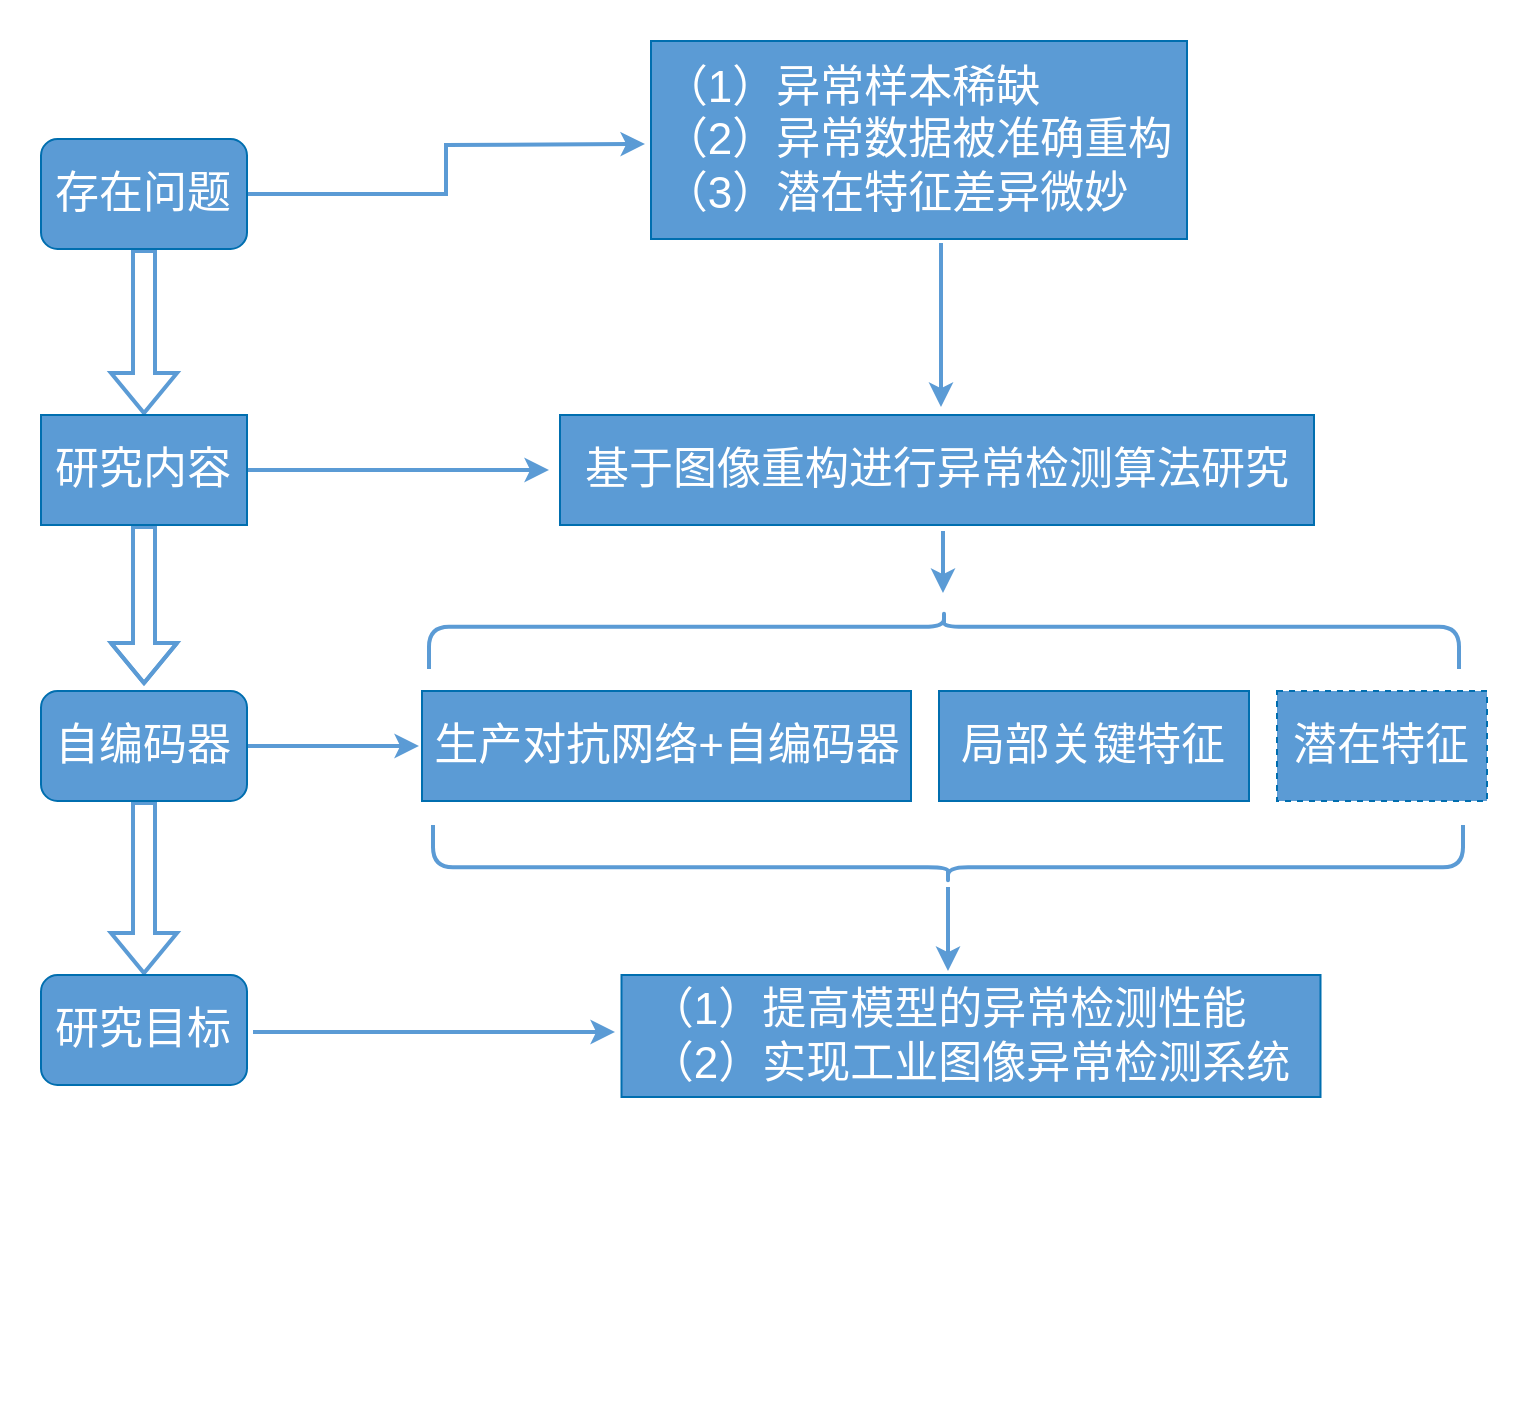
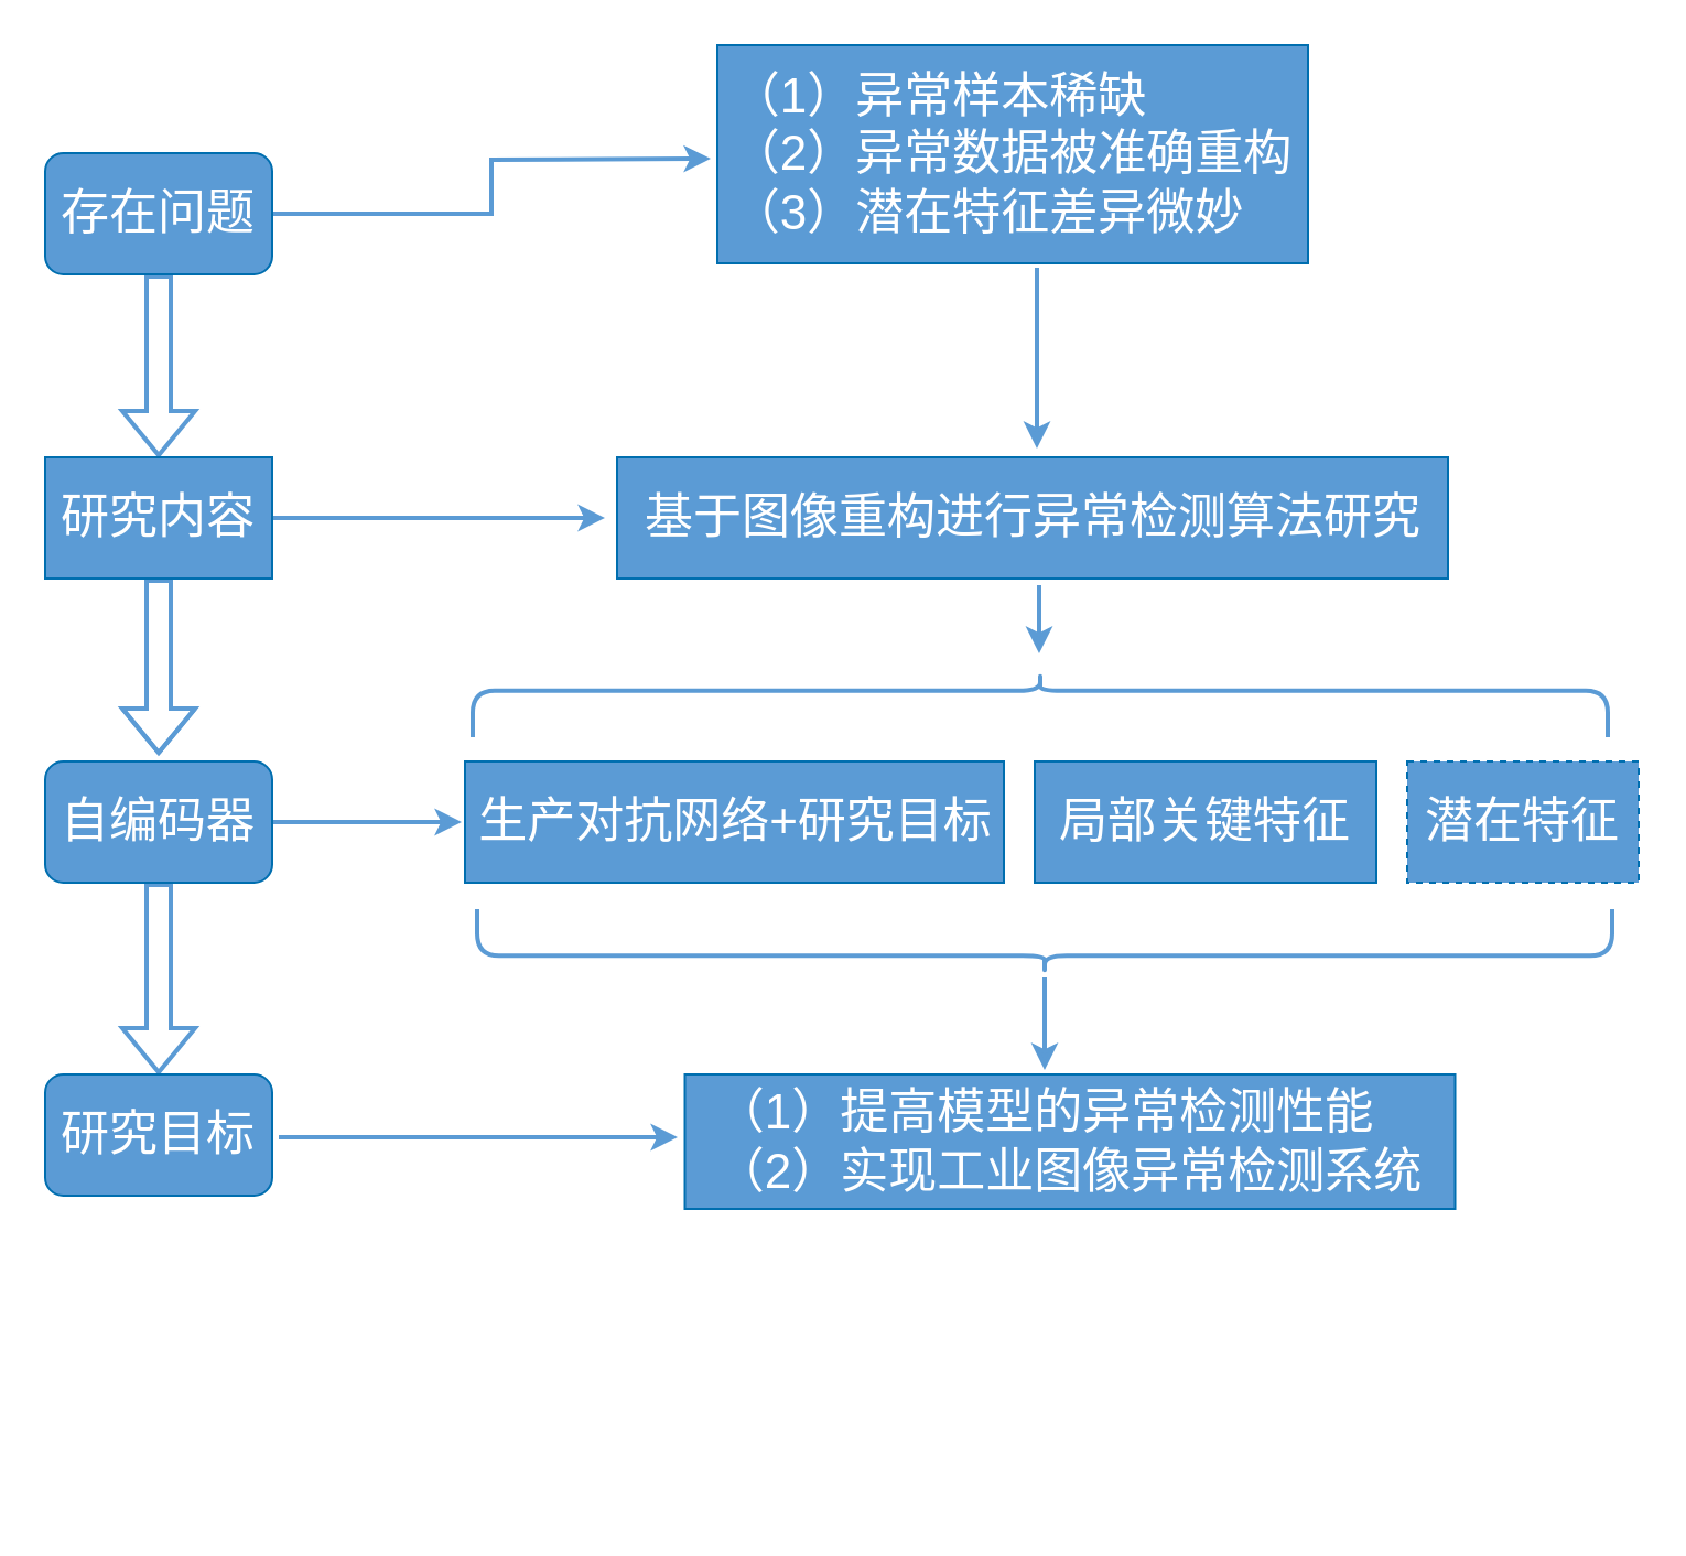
  <mxCell id="0" />
  <mxCell id="1" parent="0" />
  <mxCell id="2" value="" style="edgeStyle=orthogonalEdgeStyle;rounded=0;orthogonalLoop=1;jettySize=auto;html=1;shape=flexArrow;strokeColor=#5B9BD5;strokeWidth=2;" edge="1" parent="1" source="4" target="9"><mxGeometry relative="1" as="geometry" /></mxCell>
  <mxCell id="3" style="edgeStyle=orthogonalEdgeStyle;rounded=0;orthogonalLoop=1;jettySize=auto;html=1;strokeWidth=2;strokeColor=#5B9BD5;" edge="1" parent="1" source="4"><mxGeometry relative="1" as="geometry"><mxPoint x="322" y="71.5" as="targetPoint" /></mxGeometry></mxCell>
  <mxCell id="4" value="&lt;font style=&quot;font-size: 22px;&quot; face=&quot;Helvetica&quot;&gt;存在问题&lt;/font&gt;" style="rounded=1;whiteSpace=wrap;html=1;fillColor=#5b9bd5;strokeColor=#006EAF;fontColor=#ffffff;" vertex="1" parent="1"><mxGeometry x="20" y="69" width="103" height="55" as="geometry" /></mxCell>
  <mxCell id="5" style="edgeStyle=orthogonalEdgeStyle;rounded=0;orthogonalLoop=1;jettySize=auto;html=1;strokeWidth=2;strokeColor=#5B9BD5;" edge="1" parent="1"><mxGeometry relative="1" as="geometry"><mxPoint x="470" y="203" as="targetPoint" /><mxPoint x="470" y="121" as="sourcePoint" /></mxGeometry></mxCell>
  <mxCell id="6" value="&lt;div style=&quot;text-align: left;&quot;&gt;&lt;span style=&quot;font-size: 22px; background-color: initial;&quot;&gt;（1）异常样本稀缺&lt;/span&gt;&lt;/div&gt;&lt;font style=&quot;font-size: 22px;&quot; face=&quot;Helvetica&quot;&gt;&lt;div style=&quot;text-align: left;&quot;&gt;&lt;span style=&quot;background-color: initial;&quot;&gt;（2）异常数据被准确重构&lt;/span&gt;&lt;/div&gt;&lt;div style=&quot;text-align: left;&quot;&gt;&lt;span style=&quot;background-color: initial;&quot;&gt;（3）潜在特征差异微妙&lt;/span&gt;&lt;/div&gt;&lt;/font&gt;" style="rounded=0;whiteSpace=wrap;html=1;fillColor=#5b9bd5;strokeColor=#006EAF;fontColor=#ffffff;" vertex="1" parent="1"><mxGeometry x="325" y="20" width="268" height="99" as="geometry" /></mxCell>
  <mxCell id="7" style="edgeStyle=orthogonalEdgeStyle;rounded=0;orthogonalLoop=1;jettySize=auto;html=1;shape=flexArrow;strokeColor=#5B9BD5;strokeWidth=2;" edge="1" parent="1" source="9"><mxGeometry relative="1" as="geometry"><mxPoint x="71.5" y="342" as="targetPoint" /></mxGeometry></mxCell>
  <mxCell id="8" style="edgeStyle=orthogonalEdgeStyle;rounded=0;orthogonalLoop=1;jettySize=auto;html=1;strokeColor=#5B9BD5;strokeWidth=2;" edge="1" parent="1" source="9"><mxGeometry relative="1" as="geometry"><mxPoint x="274" y="234.5" as="targetPoint" /></mxGeometry></mxCell>
  <mxCell id="9" value="&lt;font style=&quot;font-size: 22px;&quot; face=&quot;Helvetica&quot;&gt;研究内容&lt;/font&gt;" style="whiteSpace=wrap;html=1;fillColor=#5b9bd5;strokeColor=#006EAF;fontColor=#ffffff;rounded=0;" vertex="1" parent="1"><mxGeometry x="20" y="207" width="103" height="55" as="geometry" /></mxCell>
  <mxCell id="10" value="" style="edgeStyle=orthogonalEdgeStyle;rounded=0;orthogonalLoop=1;jettySize=auto;html=1;shape=flexArrow;strokeColor=#5B9BD5;strokeWidth=2;" edge="1" parent="1" source="12" target="14"><mxGeometry relative="1" as="geometry" /></mxCell>
  <mxCell id="11" style="edgeStyle=orthogonalEdgeStyle;rounded=0;orthogonalLoop=1;jettySize=auto;html=1;strokeColor=#5B9BD5;strokeWidth=2;" edge="1" parent="1" source="12"><mxGeometry relative="1" as="geometry"><mxPoint x="209" y="372.5" as="targetPoint" /></mxGeometry></mxCell>
  <mxCell id="12" value="&lt;font style=&quot;font-size: 22px;&quot; face=&quot;Helvetica&quot;&gt;自编码器&lt;/font&gt;" style="rounded=1;whiteSpace=wrap;html=1;fillColor=#5b9bd5;strokeColor=#006EAF;fontColor=#ffffff;" vertex="1" parent="1"><mxGeometry x="20" y="345" width="103" height="55" as="geometry" /></mxCell>
  <mxCell id="13" style="edgeStyle=orthogonalEdgeStyle;rounded=0;orthogonalLoop=1;jettySize=auto;html=1;strokeColor=#5B9BD5;strokeWidth=2;" edge="1" parent="1"><mxGeometry relative="1" as="geometry"><mxPoint x="307" y="515.5" as="targetPoint" /><mxPoint x="126" y="515.5" as="sourcePoint" /></mxGeometry></mxCell>
  <mxCell id="14" value="&lt;font style=&quot;font-size: 22px;&quot; face=&quot;Helvetica&quot;&gt;研究目标&lt;/font&gt;" style="rounded=1;whiteSpace=wrap;html=1;fillColor=#5b9bd5;strokeColor=#006EAF;fontColor=#ffffff;" vertex="1" parent="1"><mxGeometry x="20" y="487" width="103" height="55" as="geometry" /></mxCell>
  <mxCell id="15" style="edgeStyle=orthogonalEdgeStyle;rounded=0;orthogonalLoop=1;jettySize=auto;html=1;strokeColor=#5B9BD5;strokeWidth=2;" edge="1" parent="1"><mxGeometry relative="1" as="geometry"><mxPoint x="471" y="296" as="targetPoint" /><mxPoint x="471" y="265" as="sourcePoint" /></mxGeometry></mxCell>
  <mxCell id="16" value="&lt;div style=&quot;text-align: left;&quot;&gt;&lt;span style=&quot;font-size: 22px;&quot;&gt;基于图像重构进行异常检测算法研究&lt;/span&gt;&lt;/div&gt;" style="rounded=0;whiteSpace=wrap;html=1;fillColor=#5b9bd5;strokeColor=#006EAF;fontColor=#ffffff;" vertex="1" parent="1"><mxGeometry x="279.5" y="207" width="377" height="55" as="geometry" /></mxCell>
- <mxCell id="17" value="&lt;div style=&quot;text-align: left;&quot;&gt;&lt;span style=&quot;font-size: 22px;&quot;&gt;生产对抗网络+自编码器&lt;/span&gt;&lt;/div&gt;" style="rounded=0;whiteSpace=wrap;html=1;fillColor=#5b9bd5;strokeColor=#006EAF;fontColor=#ffffff;" vertex="1" parent="1"><mxGeometry x="210.5" y="345" width="244.5" height="55" as="geometry" /></mxCell>
+ <mxCell id="17" value="&lt;div style=&quot;text-align: left;&quot;&gt;&lt;span style=&quot;font-size: 22px;&quot;&gt;生产对抗网络+研究目标&lt;/span&gt;&lt;/div&gt;" style="rounded=0;whiteSpace=wrap;html=1;fillColor=#5b9bd5;strokeColor=#006EAF;fontColor=#ffffff;" vertex="1" parent="1"><mxGeometry x="210.5" y="345" width="244.5" height="55" as="geometry" /></mxCell>
  <mxCell id="18" value="&lt;div style=&quot;text-align: left;&quot;&gt;&lt;span style=&quot;font-size: 22px;&quot;&gt;（1）提高模型的异常检测性能&lt;/span&gt;&lt;/div&gt;&lt;div style=&quot;text-align: left;&quot;&gt;&lt;span style=&quot;font-size: 22px;&quot;&gt;（2）实现工业图像异常检测系统&lt;/span&gt;&lt;/div&gt;" style="rounded=0;whiteSpace=wrap;html=1;fillColor=#5b9bd5;strokeColor=#006EAF;fontColor=#ffffff;" vertex="1" parent="1"><mxGeometry x="310.25" y="487" width="349.5" height="61" as="geometry" /></mxCell>
  <mxCell id="19" value="&lt;div style=&quot;text-align: left;&quot;&gt;&lt;span style=&quot;font-size: 22px;&quot;&gt;局部关键特征&lt;/span&gt;&lt;/div&gt;" style="rounded=0;whiteSpace=wrap;html=1;fillColor=#5b9bd5;strokeColor=#006EAF;fontColor=#ffffff;" vertex="1" parent="1"><mxGeometry x="469" y="345" width="155" height="55" as="geometry" /></mxCell>
  <mxCell id="20" value="&lt;div style=&quot;text-align: left;&quot;&gt;&lt;span style=&quot;font-size: 22px;&quot;&gt;潜在特征&lt;/span&gt;&lt;/div&gt;" style="rounded=0;whiteSpace=wrap;html=1;fillColor=#5b9bd5;strokeColor=#006EAF;fontColor=#ffffff;dashed=1;" vertex="1" parent="1"><mxGeometry x="638" y="345" width="105" height="55" as="geometry" /></mxCell>
  <mxCell id="21" value="" style="shape=curlyBracket;whiteSpace=wrap;html=1;rounded=1;flipH=1;labelPosition=right;verticalLabelPosition=middle;align=left;verticalAlign=middle;size=0.273;rotation=-90;strokeColor=#5B9BD5;strokeWidth=2;" vertex="1" parent="1"><mxGeometry x="457" y="62" width="29" height="515" as="geometry" /></mxCell>
  <mxCell id="22" style="edgeStyle=orthogonalEdgeStyle;rounded=0;orthogonalLoop=1;jettySize=auto;html=1;strokeColor=#5B9BD5;strokeWidth=2;" edge="1" parent="1"><mxGeometry relative="1" as="geometry"><mxPoint x="473.5" y="485" as="targetPoint" /><mxPoint x="473.5" y="443" as="sourcePoint" /></mxGeometry></mxCell>
  <mxCell id="23" value="" style="shape=curlyBracket;whiteSpace=wrap;html=1;rounded=1;flipH=1;labelPosition=right;verticalLabelPosition=middle;align=left;verticalAlign=middle;size=0.273;rotation=90;strokeColor=#5B9BD5;strokeWidth=2;" vertex="1" parent="1"><mxGeometry x="459" y="169" width="29" height="515" as="geometry" /></mxCell>
